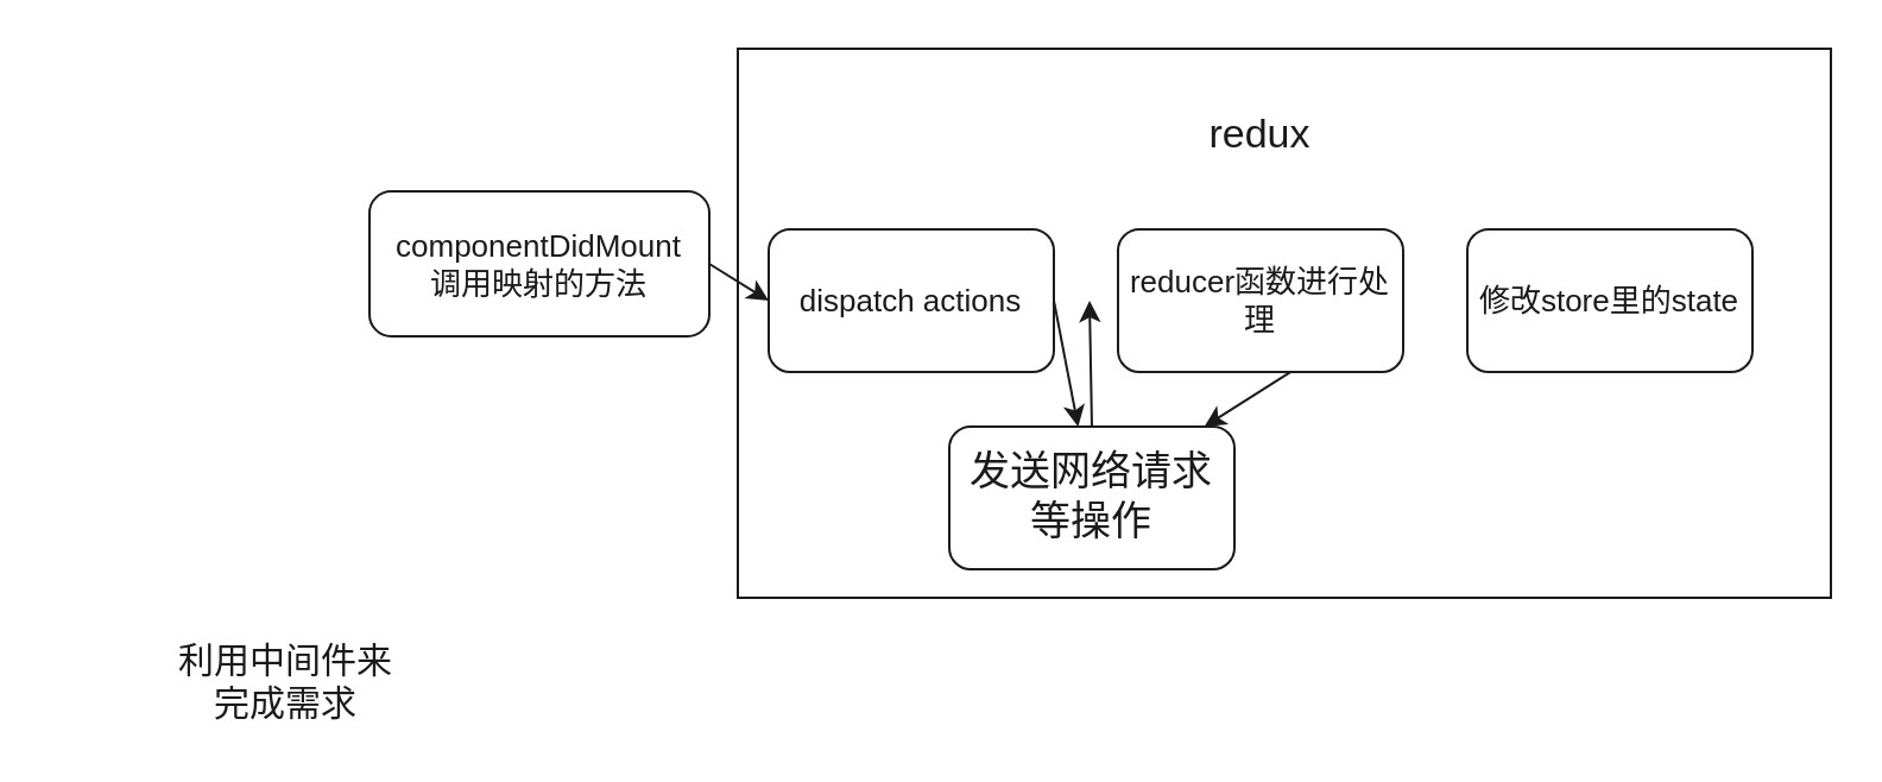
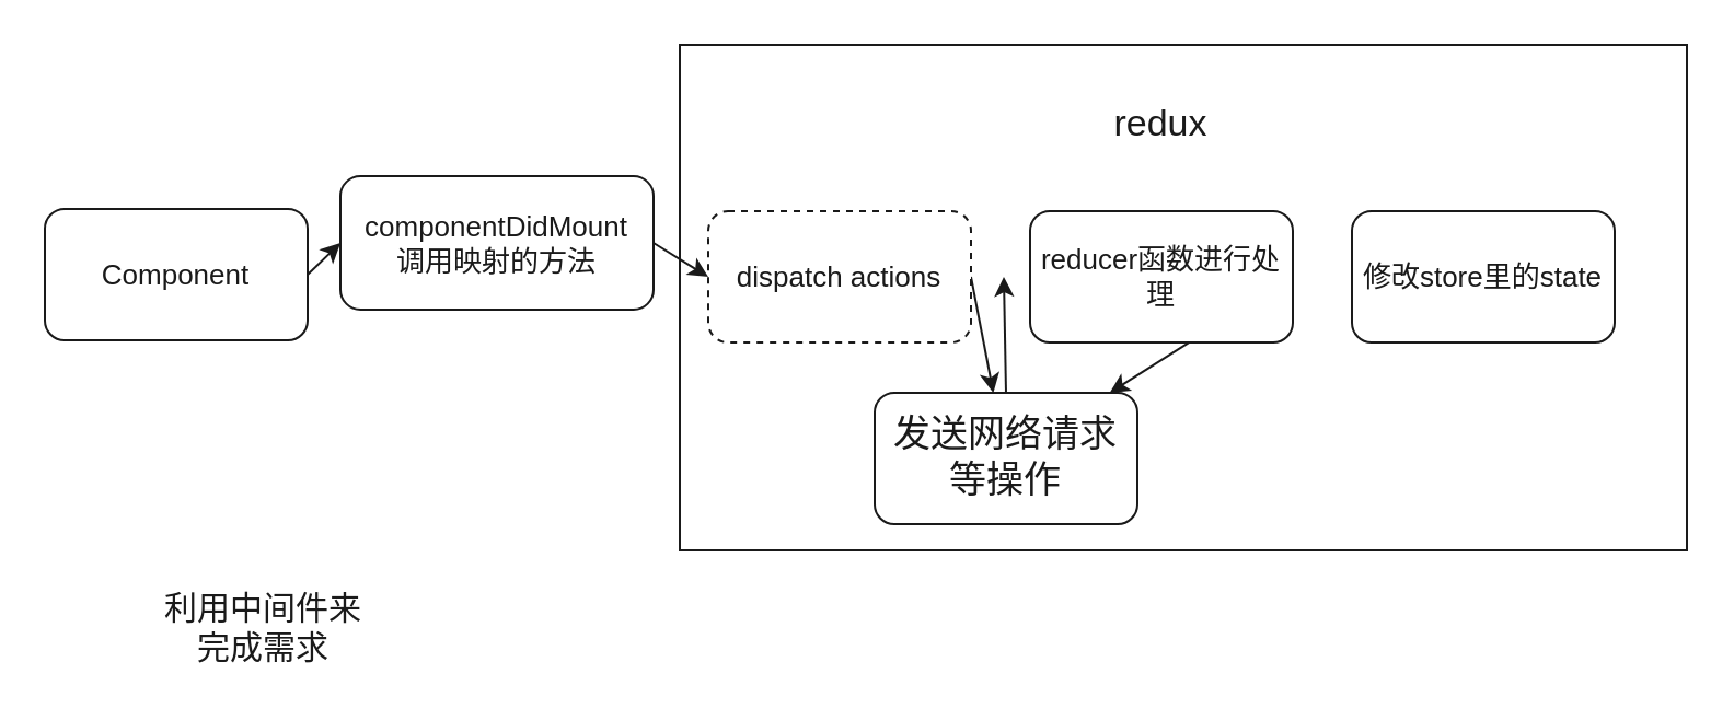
  <mxCell id="0" />
  <mxCell id="1" parent="0" />
  <mxCell id="2" style="edgeStyle=none;html=1;fontSize=17;fontColor=#1A1A1A;strokeColor=#1A1A1A;" parent="1" edge="1"><mxGeometry relative="1" as="geometry"><mxPoint x="537" y="173" as="targetPoint" /><mxPoint x="537" y="173" as="sourcePoint" /></mxGeometry></mxCell>
  <mxCell id="3" value="" style="rounded=0;whiteSpace=wrap;html=1;fontColor=#1A1A1A;strokeColor=#1A1A1A;fillColor=#FFFFFF;fontSize=13;" parent="1" vertex="1"><mxGeometry x="310" y="20" width="460" height="231" as="geometry" /></mxCell>
+ <mxCell id="4" style="edgeStyle=none;html=1;exitX=1;exitY=0.5;exitDx=0;exitDy=0;entryX=0;entryY=0.5;entryDx=0;entryDy=0;fontColor=#1A1A1A;strokeColor=#1A1A1A;fontSize=13;" parent="1" source="5" target="7" edge="1"><mxGeometry relative="1" as="geometry" /></mxCell>
+ <mxCell id="5" value="Component" style="rounded=1;whiteSpace=wrap;html=1;fillColor=#FFFFFF;strokeColor=#1A1A1A;fontColor=#1A1A1A;fontSize=13;" parent="1" vertex="1"><mxGeometry x="20" y="95" width="120" height="60" as="geometry" /></mxCell>
  <mxCell id="6" style="edgeStyle=none;html=1;exitX=1;exitY=0.5;exitDx=0;exitDy=0;entryX=0;entryY=0.5;entryDx=0;entryDy=0;fontColor=#1A1A1A;strokeColor=#1A1A1A;fontSize=13;" parent="1" source="7" target="9" edge="1"><mxGeometry relative="1" as="geometry" /></mxCell>
  <mxCell id="7" value="componentDidMount&lt;br style=&quot;font-size: 13px&quot;&gt;调用映射的方法" style="rounded=1;whiteSpace=wrap;html=1;fontColor=#1A1A1A;strokeColor=#1A1A1A;fillColor=#FFFFFF;fontSize=13;" parent="1" vertex="1"><mxGeometry x="155" y="80" width="143" height="61" as="geometry" /></mxCell>
  <mxCell id="8" style="edgeStyle=none;html=1;exitX=1;exitY=0.5;exitDx=0;exitDy=0;fontColor=#1A1A1A;strokeColor=#1A1A1A;fontSize=13;" parent="1" source="9" target="14" edge="1"><mxGeometry relative="1" as="geometry" /></mxCell>
- <mxCell id="9" value="dispatch actions" style="rounded=1;whiteSpace=wrap;html=1;fontColor=#1A1A1A;strokeColor=#1A1A1A;fillColor=#FFFFFF;fontSize=13;" parent="1" vertex="1"><mxGeometry x="323" y="96" width="120" height="60" as="geometry" /></mxCell>
+ <mxCell id="9" value="dispatch actions" style="rounded=1;whiteSpace=wrap;html=1;fontColor=#1A1A1A;strokeColor=#1A1A1A;fillColor=#FFFFFF;fontSize=13;dashed=1;" parent="1" vertex="1"><mxGeometry x="323" y="96" width="120" height="60" as="geometry" /></mxCell>
  <mxCell id="10" style="edgeStyle=none;html=1;exitX=1;exitY=0.5;exitDx=0;exitDy=0;fontColor=#1A1A1A;strokeColor=#1A1A1A;fontSize=13;" parent="1" source="11" target="14" edge="1"><mxGeometry relative="1" as="geometry" /></mxCell>
  <mxCell id="11" value="reducer函数进行处理" style="rounded=1;whiteSpace=wrap;html=1;fontColor=#1A1A1A;strokeColor=#1A1A1A;fillColor=#FFFFFF;fontSize=13;" parent="1" vertex="1"><mxGeometry x="470" y="96" width="120" height="60" as="geometry" /></mxCell>
  <mxCell id="12" value="修改store里的state" style="rounded=1;whiteSpace=wrap;html=1;fontColor=#1A1A1A;strokeColor=#1A1A1A;fillColor=#FFFFFF;fontSize=13;" parent="1" vertex="1"><mxGeometry x="617" y="96" width="120" height="60" as="geometry" /></mxCell>
  <mxCell id="13" value="&lt;font style=&quot;font-size: 17px&quot;&gt;redux&lt;/font&gt;" style="text;html=1;strokeColor=none;fillColor=none;align=center;verticalAlign=middle;whiteSpace=wrap;rounded=0;fontColor=#1A1A1A;fontSize=13;" parent="1" vertex="1"><mxGeometry x="500" y="42" width="60" height="30" as="geometry" /></mxCell>
  <mxCell id="14" value="发送网络请求等操作" style="rounded=1;whiteSpace=wrap;html=1;fontSize=17;fontColor=#1A1A1A;strokeColor=#1A1A1A;fillColor=#FFFFFF;" parent="1" vertex="1"><mxGeometry x="399" y="179" width="120" height="60" as="geometry" /></mxCell>
  <mxCell id="15" value="" style="endArrow=classic;html=1;exitX=0.5;exitY=0;exitDx=0;exitDy=0;strokeColor=#1A1A1A;" edge="1" parent="1" source="14"><mxGeometry width="50" height="50" relative="1" as="geometry"><mxPoint x="408" y="176" as="sourcePoint" /><mxPoint x="458" y="126" as="targetPoint" /></mxGeometry></mxCell>
  <mxCell id="16" value="利用中间件来完成需求" style="text;html=1;strokeColor=none;fillColor=none;align=center;verticalAlign=middle;whiteSpace=wrap;rounded=0;fontColor=#1A1A1A;fontSize=15;" vertex="1" parent="1"><mxGeometry x="73" y="265" width="94" height="42" as="geometry" /></mxCell>
